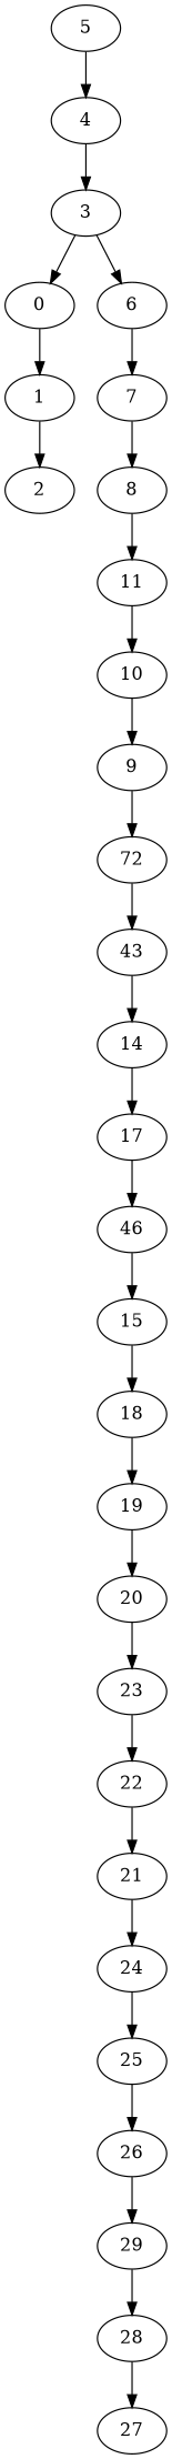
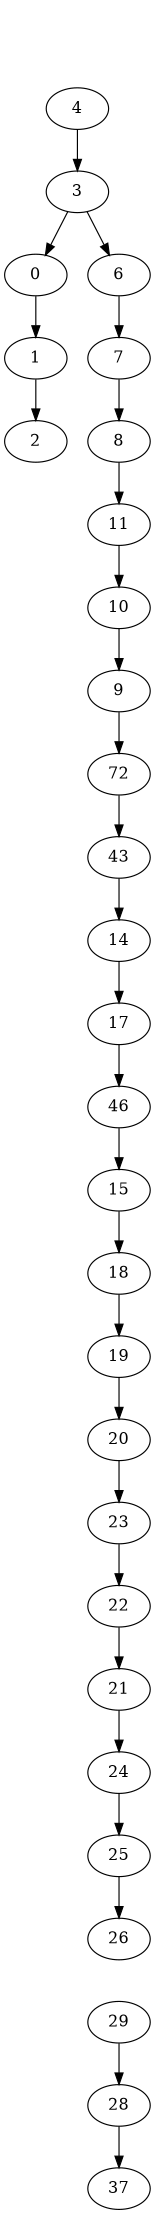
  digraph {
-   5
    4
    3
    0
    6
    1
    7
    2
    8
    11
    10
    9
    n13 [label=72]
    n14 [label=43]
    14
    17
    n17 [label=46]
    15
    18
    19
    20
    23
    22
    21
    24
    25
    26
    29
    28
-   27
-   5 -> 4
+   27 [label=37]
    4 -> 3
    3 -> 0
    3 -> 6
    0 -> 1
    6 -> 7
    1 -> 2
    7 -> 8
    8 -> 11
    11 -> 10
    10 -> 9
    9 -> n13
    n13 -> n14
    n14 -> 14
    14 -> 17
    17 -> n17
    n17 -> 15
    15 -> 18
    18 -> 19
    19 -> 20
    20 -> 23
    23 -> 22
    22 -> 21
    21 -> 24
    24 -> 25
    25 -> 26
-   26 -> 29
    29 -> 28
    28 -> 27
  }
